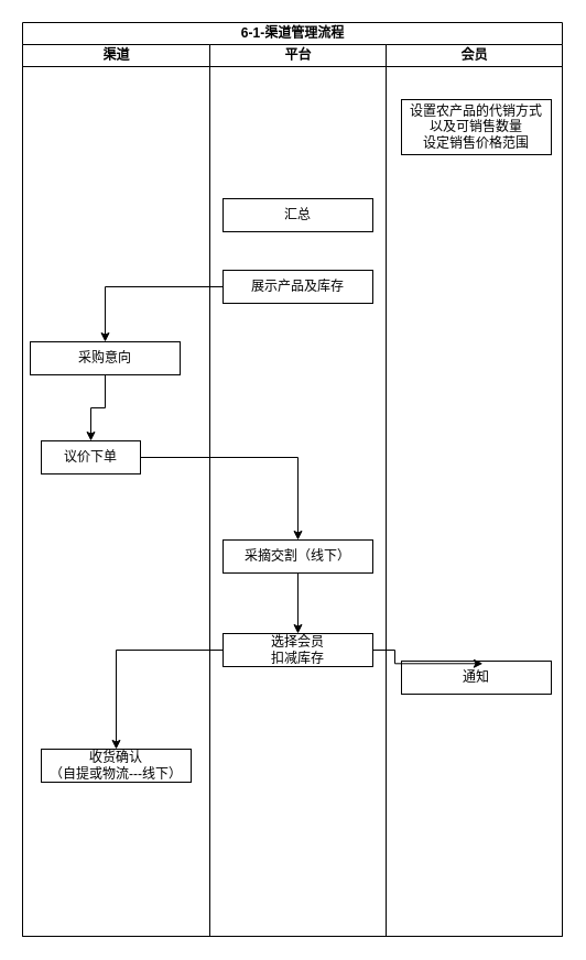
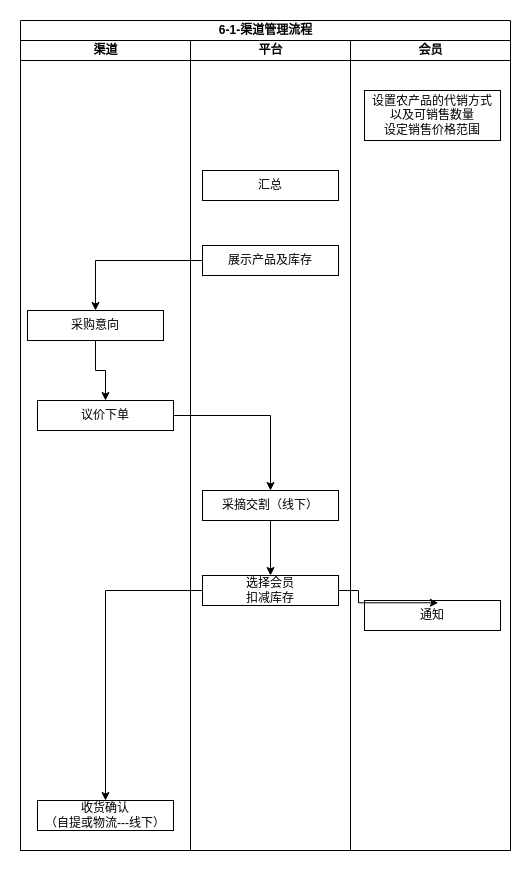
  <mxCell id="0" />
  <mxCell id="1" parent="0" />
  <mxCell id="2" value="6-1-渠道管理流程" style="swimlane;childLayout=stackLayout;resizeParent=1;resizeParentMax=0;startSize=20;html=1;" vertex="1" parent="1"><mxGeometry x="20" y="20" width="490" height="830" as="geometry" /></mxCell>
  <mxCell id="3" value="渠道" style="swimlane;startSize=20;html=1;" vertex="1" parent="2"><mxGeometry y="20" width="170" height="810" as="geometry" /></mxCell>
  <mxCell id="4" value="" style="edgeStyle=orthogonalEdgeStyle;rounded=0;orthogonalLoop=1;jettySize=auto;html=1;" edge="1" parent="3" source="5" target="6"><mxGeometry relative="1" as="geometry" /></mxCell>
  <mxCell id="5" value="采购意向" style="rounded=0;whiteSpace=wrap;html=1;" vertex="1" parent="3"><mxGeometry x="7" y="270" width="136" height="30" as="geometry" /></mxCell>
- <mxCell id="6" value="议价下单" style="rounded=0;whiteSpace=wrap;html=1;" vertex="1" parent="3"><mxGeometry x="17" y="360" width="90" height="30" as="geometry" /></mxCell>
- <mxCell id="7" value="收货确认&lt;br&gt;（自提或物流---线下）" style="rounded=0;whiteSpace=wrap;html=1;" vertex="1" parent="3"><mxGeometry x="17" y="640" width="136" height="30" as="geometry" /></mxCell>
+ <mxCell id="6" value="议价下单" style="rounded=0;whiteSpace=wrap;html=1;" vertex="1" parent="3"><mxGeometry x="17" y="360" width="136" height="30" as="geometry" /></mxCell>
+ <mxCell id="7" value="收货确认&lt;br&gt;（自提或物流---线下）" style="rounded=0;whiteSpace=wrap;html=1;" vertex="1" parent="3"><mxGeometry x="17" y="760" width="136" height="30" as="geometry" /></mxCell>
  <mxCell id="8" value="平台" style="swimlane;startSize=20;html=1;" vertex="1" parent="2"><mxGeometry x="170" y="20" width="160" height="810" as="geometry" /></mxCell>
- <mxCell id="9" value="汇总" style="rounded=0;whiteSpace=wrap;html=1;" vertex="1" parent="8"><mxGeometry x="12" y="140" width="136" height="30" as="geometry" /></mxCell>
+ <mxCell id="9" value="汇总" style="rounded=0;whiteSpace=wrap;html=1;" vertex="1" parent="8"><mxGeometry x="12" y="130" width="136" height="30" as="geometry" /></mxCell>
  <mxCell id="10" value="展示产品及库存" style="rounded=0;whiteSpace=wrap;html=1;" vertex="1" parent="8"><mxGeometry x="12" y="205" width="136" height="30" as="geometry" /></mxCell>
  <mxCell id="11" value="" style="edgeStyle=orthogonalEdgeStyle;rounded=0;orthogonalLoop=1;jettySize=auto;html=1;" edge="1" parent="8" source="12" target="13"><mxGeometry relative="1" as="geometry" /></mxCell>
  <mxCell id="12" value="采摘交割（线下）" style="rounded=0;whiteSpace=wrap;html=1;" vertex="1" parent="8"><mxGeometry x="12" y="450" width="136" height="30" as="geometry" /></mxCell>
  <mxCell id="13" value="选择会员&lt;br&gt;扣减库存" style="rounded=0;whiteSpace=wrap;html=1;" vertex="1" parent="8"><mxGeometry x="12" y="535" width="136" height="30" as="geometry" /></mxCell>
  <mxCell id="14" value="会员" style="swimlane;startSize=20;html=1;" vertex="1" parent="2"><mxGeometry x="330" y="20" width="160" height="810" as="geometry" /></mxCell>
  <mxCell id="15" value="设置农产品的代销方式&lt;br&gt;以及可销售数量&lt;br&gt;设定销售价格范围" style="rounded=0;whiteSpace=wrap;html=1;" vertex="1" parent="14"><mxGeometry x="14" y="50" width="136" height="50" as="geometry" /></mxCell>
  <mxCell id="16" value="通知" style="rounded=0;whiteSpace=wrap;html=1;" vertex="1" parent="14"><mxGeometry x="14" y="560" width="136" height="30" as="geometry" /></mxCell>
  <mxCell id="17" style="edgeStyle=orthogonalEdgeStyle;rounded=0;orthogonalLoop=1;jettySize=auto;html=1;" edge="1" parent="2" source="10" target="5"><mxGeometry relative="1" as="geometry" /></mxCell>
  <mxCell id="18" style="edgeStyle=orthogonalEdgeStyle;rounded=0;orthogonalLoop=1;jettySize=auto;html=1;entryX=0.5;entryY=0;entryDx=0;entryDy=0;" edge="1" parent="2" source="6" target="12"><mxGeometry relative="1" as="geometry" /></mxCell>
  <mxCell id="19" style="edgeStyle=orthogonalEdgeStyle;rounded=0;orthogonalLoop=1;jettySize=auto;html=1;" edge="1" parent="2" source="13" target="7"><mxGeometry relative="1" as="geometry" /></mxCell>
  <mxCell id="20" style="edgeStyle=orthogonalEdgeStyle;rounded=0;orthogonalLoop=1;jettySize=auto;html=1;entryX=0.543;entryY=0.076;entryDx=0;entryDy=0;entryPerimeter=0;" edge="1" parent="2" source="13" target="16"><mxGeometry relative="1" as="geometry" /></mxCell>
